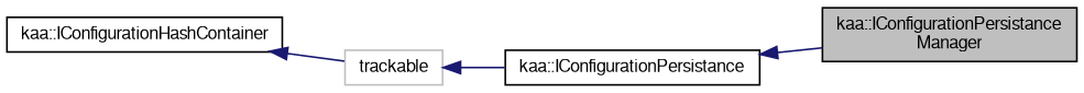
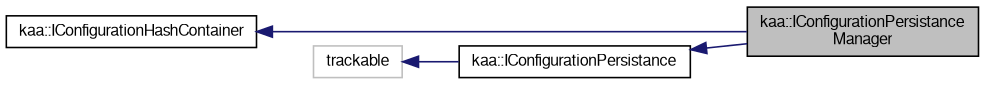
  digraph {
    rankdir=LR
    node [color=black fontname=FreeSans fontsize=10 shape=record]
    edge [color=midnightblue dir=back fontname=FreeSans fontsize=10 labelfontname=FreeSans labelfontsize=10 style=solid]
    n1 [fillcolor=grey75 fontcolor=black height=0.2 label="kaa::IConfigurationPersistance\lManager" style=filled width=0.4]
    n2 [height=0.2 label="kaa::IConfigurationPersistance" width=0.4]
    n3 [color=grey75 height=0.2 label=trackable width=0.4]
    n4 [height=0.2 label="kaa::IConfigurationHashContainer" width=0.4]
    n2 -> n1
    n3 -> n2
-   n4 -> n3
+   n4 -> n1
  }
